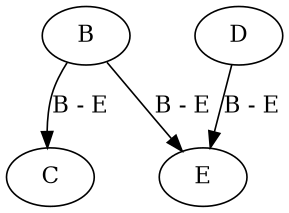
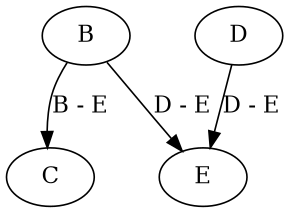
  digraph {
    n1 [label=B]
    n2 [label=C]
    n3 [label=E]
    n4 [label=D]
    n1 -> n2 [label="B - E"]
-   n1 -> n3 [label="B - E"]
-   n4 -> n3 [label="B - E"]
+   n1 -> n3 [label="D - E"]
+   n4 -> n3 [label="D - E"]
  }
